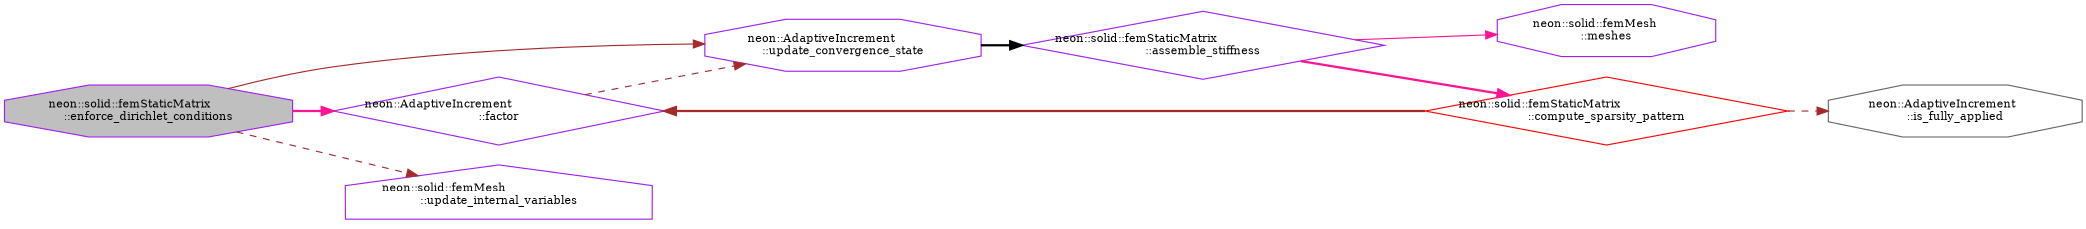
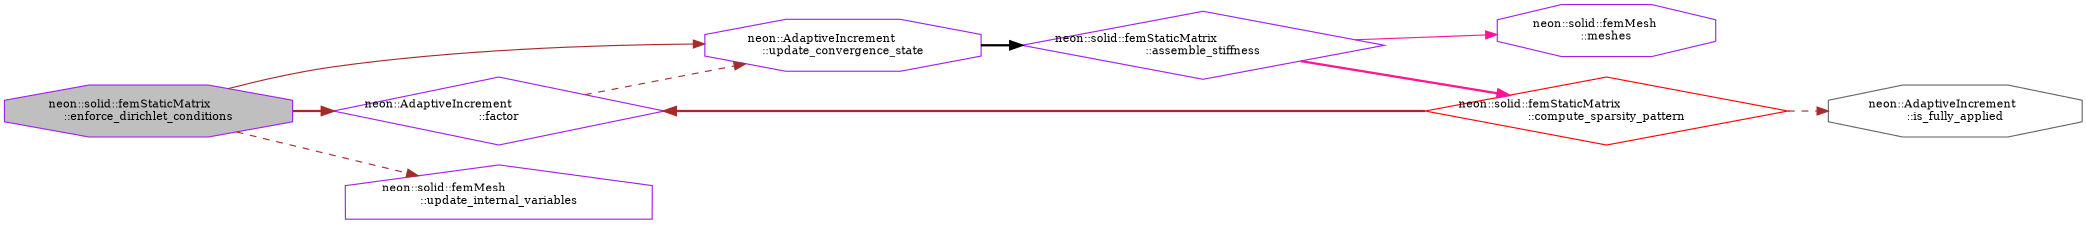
  digraph {
    fontname="DejaVu Serif"
    rankdir=LR
    node [color=purple fillcolor=white fontname="DejaVu Serif" fontsize=10 shape=octagon style=filled]
    edge [color=brown fontname="DejaVu Serif" fontsize=10 labelfontname=Helvetica labelfontsize=10 style=bold]
    n1 [fillcolor=grey75 fontcolor=black height=0.2 label="neon::solid::femStaticMatrix\l::enforce_dirichlet_conditions" width=0.4]
    n2 [height=0.2 label="neon::AdaptiveIncrement\l::factor" shape=diamond width=0.4]
    n3 [height=0.2 label="neon::AdaptiveIncrement\l::update_convergence_state" width=0.4]
    n4 [height=0.2 label="neon::solid::femMesh\l::update_internal_variables" shape=house width=0.4]
    n5 [height=0.2 label="neon::solid::femStaticMatrix\l::assemble_stiffness" shape=diamond width=0.4]
    n6 [color=red height=0.2 label="neon::solid::femStaticMatrix\l::compute_sparsity_pattern" shape=diamond width=0.4]
    n7 [height=0.2 label="neon::solid::femMesh\l::meshes" width=0.4]
    n8 [color=gray40 height=0.2 label="neon::AdaptiveIncrement\l::is_fully_applied" width=0.4]
-   n1 -> n2 [color=deeppink]
+   n1 -> n2
    n1 -> n3 [style=solid]
    n1 -> n4 [style=dashed]
    n2 -> n3 [style=dashed]
    n3 -> n5 [color=black]
    n5 -> n6 [color=deeppink]
    n5 -> n7 [color=deeppink style=solid]
    n6 -> n2
    n6 -> n8 [style=dashed]
  }
